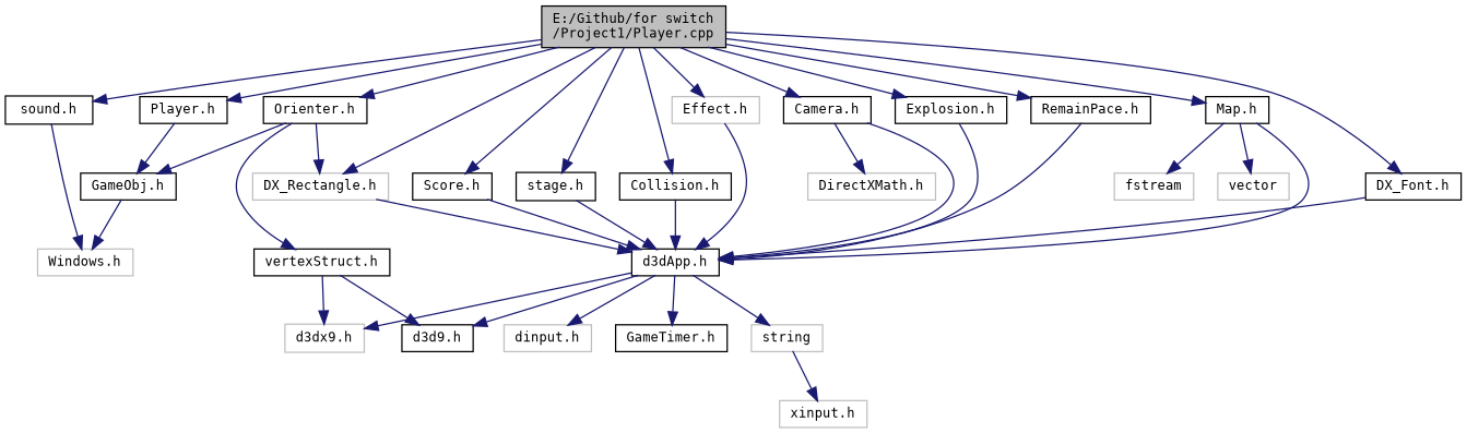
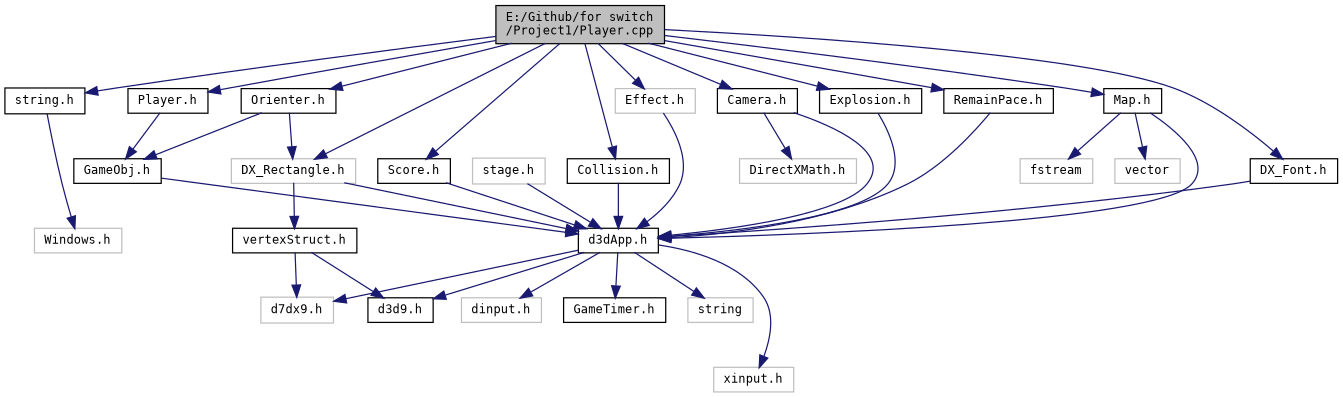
  digraph {
    fontname="DejaVu Sans Mono"
    node [color=black fillcolor=white fontname="DejaVu Sans Mono" fontsize=10 shape=record style=filled]
    edge [color=midnightblue fontname="DejaVu Sans Mono" fontsize=10 labelfontname=Helvetica labelfontsize=10 style=solid]
    n1 [fillcolor=grey75 fontcolor=black height=0.2 label="E:/Github/for switch\l/Project1/Player.cpp" width=0.4]
    n2 [height=0.2 label="Player.h" width=0.4]
    n3 [color=grey75 height=0.2 label="DX_Rectangle.h" width=0.4]
    n4 [height=0.2 label="Orienter.h" width=0.4]
    n5 [height=0.2 label="DX_Font.h" width=0.4]
    n6 [height=0.2 label="Camera.h" width=0.4]
    n7 [height=0.2 label="Score.h" width=0.4]
-   n8 [height=0.2 label="stage.h" width=0.4]
-   n9 [height=0.2 label="sound.h" width=0.4]
+   n8 [color=grey75 height=0.2 label="stage.h" width=0.4]
+   n9 [height=0.2 label="string.h" width=0.4]
    n10 [height=0.2 label="Collision.h" width=0.4]
    n11 [height=0.2 label="Map.h" width=0.4]
    n12 [color=grey75 height=0.2 label="Effect.h" width=0.4]
    n13 [height=0.2 label="Explosion.h" width=0.4]
    n14 [height=0.2 label="RemainPace.h" width=0.4]
    n15 [height=0.2 label="GameObj.h" width=0.4]
    n16 [height=0.2 label="d3dApp.h" width=0.4]
    n17 [height=0.2 label="vertexStruct.h" width=0.4]
    n18 [color=grey75 height=0.2 label="DirectXMath.h" width=0.4]
    n19 [color=grey75 height=0.2 label="Windows.h" width=0.4]
    n20 [color=grey75 height=0.2 label=fstream width=0.4]
    n21 [color=grey75 height=0.2 label=vector width=0.4]
    n22 [color=grey75 height=0.2 label=string width=0.4]
    n23 [height=0.2 label="d3d9.h" width=0.4]
-   n24 [color=grey75 height=0.2 label="d3dx9.h" width=0.4]
+   n24 [color=grey75 height=0.2 label="d7dx9.h" width=0.4]
    n25 [color=grey75 height=0.2 label="xinput.h" width=0.4]
    n26 [color=grey75 height=0.2 label="dinput.h" width=0.4]
    n27 [height=0.2 label="GameTimer.h" width=0.4]
    n1 -> n2
    n1 -> n3
    n1 -> n4
    n1 -> n5
    n1 -> n6
    n1 -> n7
-   n1 -> n8
    n1 -> n9
    n1 -> n10
    n1 -> n11
    n1 -> n12
    n1 -> n13
    n1 -> n14
    n2 -> n15
    n3 -> n16
-   n4 -> n17
+   n3 -> n17
    n4 -> n3
    n4 -> n15
    n5 -> n16
    n6 -> n16
    n6 -> n18
    n7 -> n16
    n8 -> n16
    n9 -> n19
    n10 -> n16
    n11 -> n16
    n11 -> n20
    n11 -> n21
    n12 -> n16
    n13 -> n16
    n14 -> n16
-   n15 -> n19
+   n15 -> n16
    n16 -> n22
    n16 -> n23
    n16 -> n24
-   n22 -> n25
+   n16 -> n25
    n16 -> n26
    n16 -> n27
    n17 -> n23
    n17 -> n24
  }
